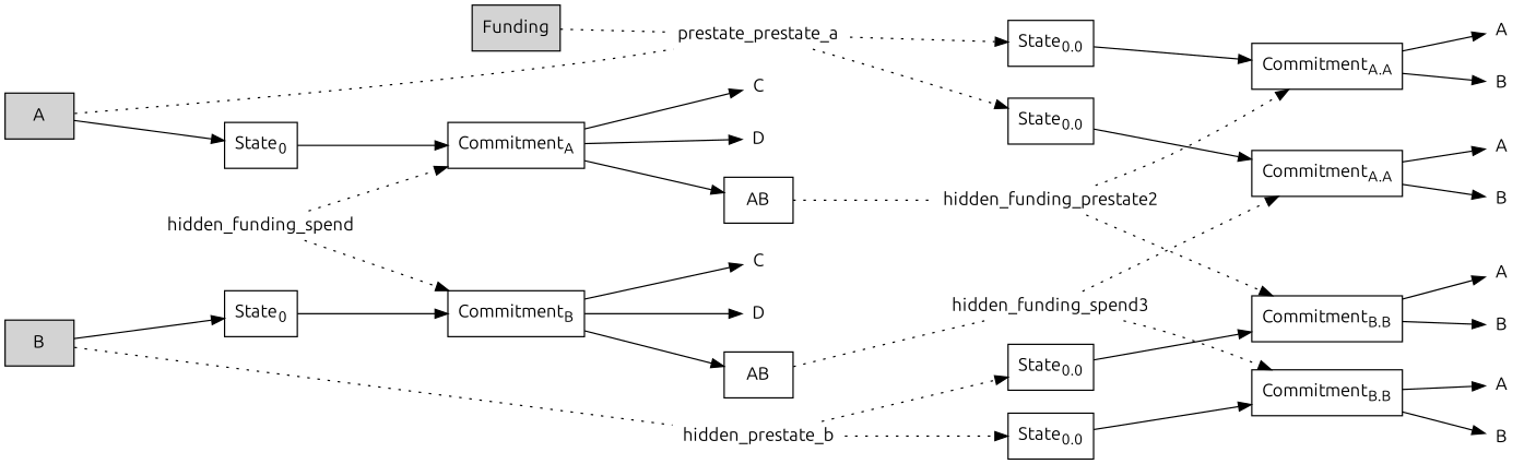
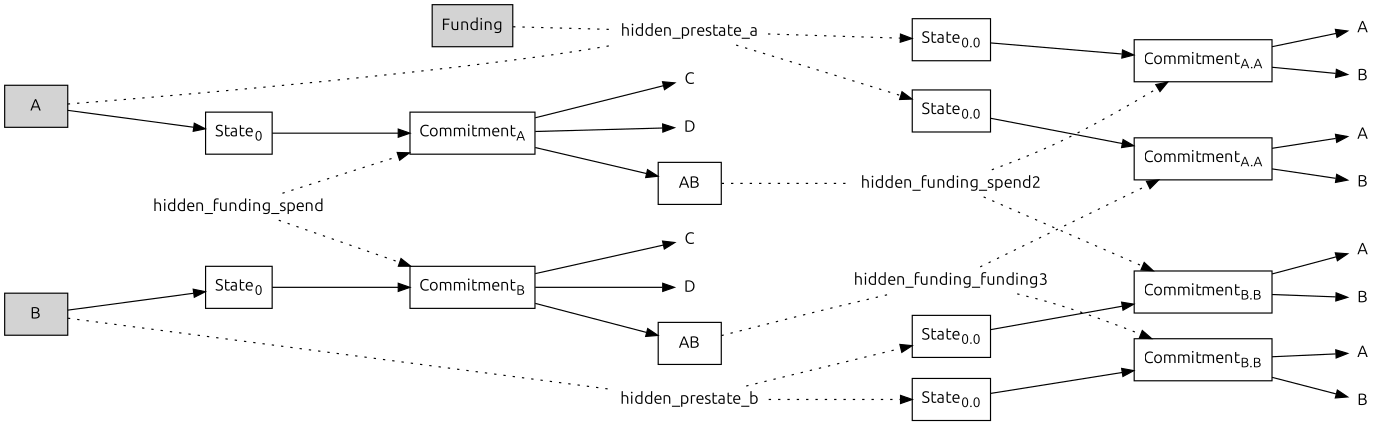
  digraph {
    fontname=Ubuntu
    rankdir=LR
    ranksep=0.9
    node [fontname=Ubuntu shape=none]
    edge [fontname=Ubuntu]
    hidden_funding_spend [height=0.001 width=0.001]
-   hidden_funding_spend2 [height=0.001 width=0.001 label=hidden_funding_prestate2]
-   hidden_funding_spend3 [height=0.001 width=0.001]
-   hidden_prestate_a [height=0.001 width=0.001 label=prestate_prestate_a]
+   hidden_funding_spend2 [height=0.001 width=0.001]
+   hidden_funding_spend3 [height=0.001 width=0.001 label=hidden_funding_funding3]
+   hidden_prestate_a [height=0.001 width=0.001]
    hidden_prestate_b [height=0.001 width=0.001]
    n6 [height=0.001 label=C width=0.001]
    n7 [height=0.001 label=D width=0.001]
    n8 [height=0.001 label=C width=0.001]
    n9 [height=0.001 label=D width=0.001]
    n10 [height=0.001 label=A width=0.001]
    n11 [height=0.001 label=B width=0.001]
    n12 [height=0.001 label=A width=0.001]
    n13 [height=0.001 label=B width=0.001]
    n14 [height=0.001 label=A width=0.001]
    n15 [height=0.001 label=B width=0.001]
    n16 [height=0.001 label=A width=0.001]
    n17 [height=0.001 label=B width=0.001]
    n18 [label=<Commitment<sub>A</sub>> shape=box]
    n19 [label=<Commitment<sub>B</sub>> shape=box]
    n20 [label=<Commitment<sub>A.A</sub>> shape=box]
    n21 [label=<Commitment<sub>B.B</sub>> shape=box]
    n22 [label=<Commitment<sub>A.A</sub>> shape=box]
    n23 [label=<Commitment<sub>B.B</sub>> shape=box]
    n24 [label=<State<sub>0.0</sub>> shape=box]
    n25 [label=<State<sub>0.0</sub>> shape=box]
    n26 [label=<State<sub>0.0</sub>> shape=box]
    n27 [label=<State<sub>0.0</sub>> shape=box]
    n28 [label=Funding shape=box style=filled]
    n29 [label=A shape=box style=filled]
    n30 [label=<State<sub>0</sub>> shape=box]
    n31 [label=B shape=box style=filled]
    n32 [label=<State<sub>0</sub>> shape=box]
    n33 [label=AB shape=box]
    n34 [label=AB shape=box]
    subgraph sub_1 {
      hidden_funding_spend
      hidden_funding_spend2
      hidden_funding_spend3
      hidden_prestate_a
      hidden_prestate_b
    }
    subgraph sub_2 {
      n6
      n7
      n8
      n9
      n10
      n11
      n12
      n13
      n14
      n15
      n16
      n17
    }
    hidden_funding_spend -> n18 [style=dotted]
    hidden_funding_spend -> n19 [style=dotted]
    hidden_funding_spend2 -> n20 [style=dotted]
    hidden_funding_spend2 -> n21 [style=dotted]
    hidden_funding_spend3 -> n22 [style=dotted]
    hidden_funding_spend3 -> n23 [style=dotted]
    hidden_prestate_a -> n24 [style=dotted]
    hidden_prestate_a -> n25 [style=dotted]
    hidden_prestate_b -> n26 [style=dotted]
    hidden_prestate_b -> n27 [style=dotted]
    n18 -> n6
    n18 -> n7
    n18 -> n33
    n19 -> n8
    n19 -> n9
    n19 -> n34
    n20 -> n10
    n20 -> n11
    n21 -> n14
    n21 -> n15
    n22 -> n12
    n22 -> n13
    n23 -> n16
    n23 -> n17
    n24 -> n20
    n25 -> n22
    n26 -> n21
    n27 -> n23
    n28 -> hidden_prestate_a [dir=none style=dotted]
    n29 -> hidden_prestate_a [dir=none style=dotted]
    n29 -> n30
    n30 -> n18
    n31 -> hidden_prestate_b [dir=none style=dotted]
    n31 -> n32
    n32 -> n19
    n33 -> hidden_funding_spend2 [dir=none style=dotted]
    n34 -> hidden_funding_spend3 [dir=none style=dotted]
  }
